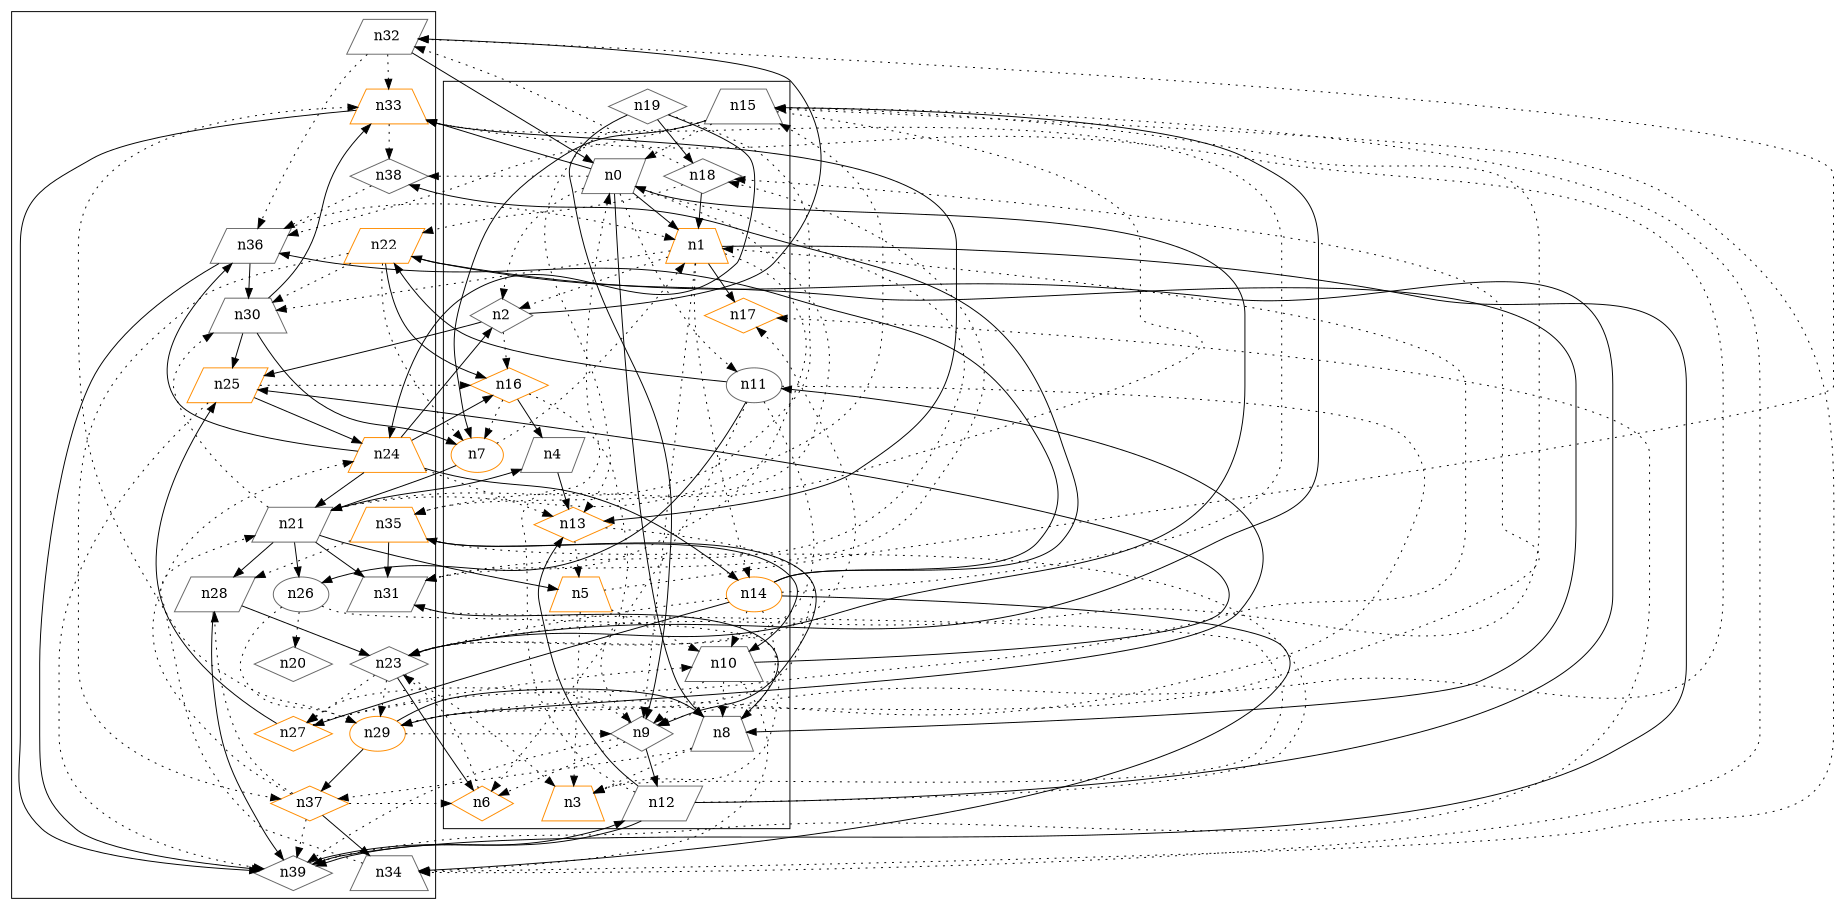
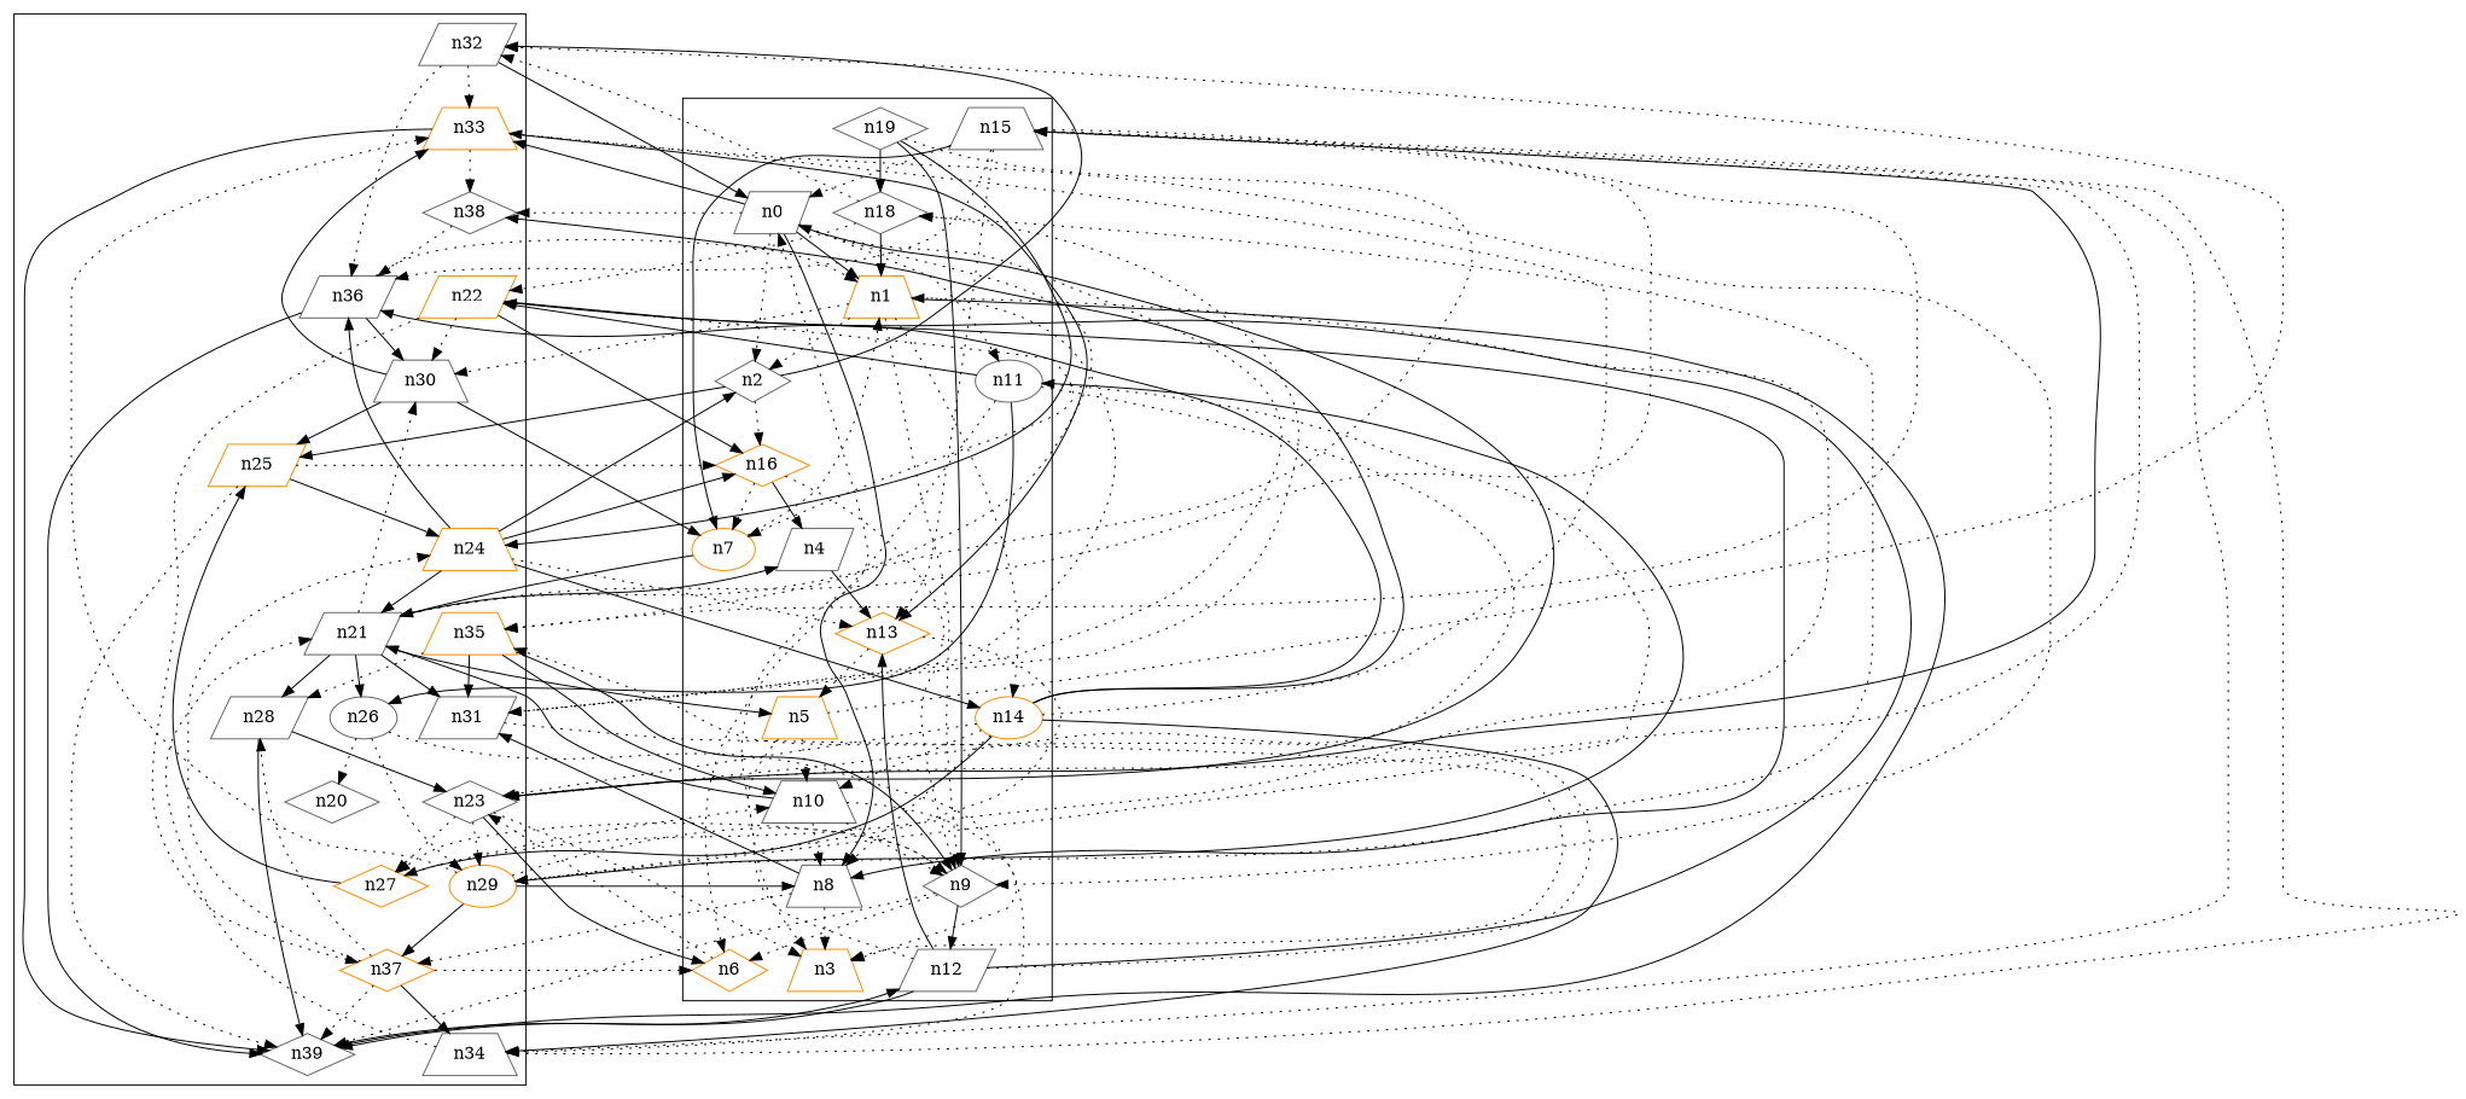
  digraph {
    node [color=gray40 shape=diamond]
    edge [style=dotted]
    n0 [shape=parallelogram]
    n1 [color=darkorange shape=trapezium]
    n2
    n3 [color=darkorange shape=trapezium]
    n4 [shape=parallelogram]
    n5 [color=darkorange shape=trapezium]
    n6 [color=darkorange]
    n7 [color=darkorange shape=ellipse]
    n8 [shape=trapezium]
    n9
    n10 [shape=trapezium]
    n11 [shape=ellipse]
    n12 [shape=parallelogram]
    n13 [color=darkorange]
    n14 [color=darkorange shape=ellipse]
    n15 [shape=trapezium]
    n16 [color=darkorange]
-   n17 [color=darkorange]
    n18
    n19
    n33 [color=darkorange shape=trapezium]
    n30 [shape=trapezium]
    n31 [shape=parallelogram]
    n39
    n25 [color=darkorange shape=parallelogram]
    n32 [shape=parallelogram]
    n23
    n21 [shape=parallelogram]
    n37 [color=darkorange]
    n27 [color=darkorange]
    n34 [shape=trapezium]
    n22 [color=darkorange shape=parallelogram]
    n26 [shape=ellipse]
    n29 [color=darkorange shape=ellipse]
    n35 [color=darkorange shape=trapezium]
    n36 [shape=parallelogram]
    n38
    n24 [color=darkorange shape=trapezium]
    n20
    n28 [shape=parallelogram]
    subgraph cluster_1 {
      n0
      n1
      n2
      n3
      n4
      n5
      n6
      n7
      n8
      n9
      n10
      n11
      n12
      n13
      n14
      n15
      n16
-     n17
      n18
      n19
    }
    subgraph cluster_2 {
      n33
      n30
      n31
      n39
      n25
      n32
      n23
      n21
      n37
      n27
      n34
      n22
      n26
      n29
      n35
      n36
      n38
      n24
      n20
      n28
    }
    n0 -> n1 [style=solid]
    n0 -> n2
    n0 -> n8 [style=solid]
    n0 -> n11
    n0 -> n33 [style=solid]
    n0 -> n31
    n0 -> n35
    n0 -> n38
    n1 -> n2
    n1 -> n9
    n1 -> n14
-   n1 -> n17 [style=solid]
    n1 -> n30
    n1 -> n31
    n1 -> n39 [style=solid]
    n2 -> n16
    n2 -> n25 [style=solid]
    n2 -> n32 [style=solid]
    n4 -> n13 [style=solid]
    n5 -> n3
    n5 -> n10
    n5 -> n32
    n6 -> n23
    n7 -> n1
    n7 -> n21 [style=solid]
    n8 -> n3
    n8 -> n31 [style=solid]
    n8 -> n37
    n9 -> n6
    n9 -> n12 [style=solid]
    n9 -> n39
    n9 -> n27
    n10 -> n8
    n10 -> n9
-   n10 -> n25 [style=solid]
+   n10 -> n21 [style=solid]
    n10 -> n34
    n11 -> n6
    n11 -> n23
    n11 -> n22 [style=solid]
    n11 -> n26 [style=solid]
    n11 -> n29
    n12 -> n0
    n12 -> n13 [style=solid]
    n12 -> n39 [style=solid]
    n12 -> n22 [style=solid]
    n12 -> n35
    n13 -> n5
    n13 -> n29
    n14 -> n8
    n14 -> n10
    n14 -> n33
    n14 -> n23
    n14 -> n27 [style=solid]
    n14 -> n34 [style=solid]
    n14 -> n36 [style=solid]
    n14 -> n38 [style=solid]
    n15 -> n0
    n15 -> n7 [style=solid]
    n15 -> n13
    n15 -> n23 [style=solid]
    n15 -> n34
    n15 -> n35
    n15 -> n36
    n16 -> n4 [style=solid]
    n16 -> n7
    n16 -> n9
    n18 -> n1 [style=solid]
    n18 -> n32
    n18 -> n22
    n19 -> n9 [style=solid]
    n19 -> n18 [style=solid]
    n19 -> n21
    n19 -> n24 [style=solid]
    n33 -> n9
    n33 -> n13 [style=solid]
    n33 -> n39 [style=solid]
    n33 -> n38
    n30 -> n7 [style=solid]
    n30 -> n33 [style=solid]
    n30 -> n25 [style=solid]
    n31 -> n3
    n31 -> n18
    n39 -> n12 [style=solid]
-   n39 -> n17
    n25 -> n16
    n25 -> n39
    n25 -> n24 [style=solid]
    n32 -> n0 [style=solid]
    n32 -> n33
    n32 -> n36
    n23 -> n0 [style=solid]
    n23 -> n3
    n23 -> n6 [style=solid]
    n23 -> n15
-   n23 -> n17
    n23 -> n27
    n23 -> n29
    n21 -> n4 [style=solid]
    n21 -> n5 [style=solid]
    n21 -> n15
    n21 -> n30
    n21 -> n31 [style=solid]
    n21 -> n26 [style=solid]
    n21 -> n28 [style=solid]
    n37 -> n6
    n37 -> n39
    n37 -> n34 [style=solid]
    n37 -> n24
    n37 -> n28
    n27 -> n1
    n27 -> n10
    n27 -> n25 [style=solid]
    n34 -> n15
    n34 -> n21
    n22 -> n7
    n22 -> n8 [style=solid]
    n22 -> n16 [style=solid]
    n22 -> n30
    n22 -> n37
    n26 -> n3
    n26 -> n29
    n26 -> n20
    n29 -> n8 [style=solid]
    n29 -> n9
    n29 -> n11 [style=solid]
    n29 -> n18
    n29 -> n33
    n29 -> n37 [style=solid]
    n35 -> n9 [style=solid]
    n35 -> n10 [style=solid]
    n35 -> n31 [style=solid]
    n35 -> n28
    n36 -> n1
    n36 -> n30 [style=solid]
    n36 -> n39 [style=solid]
    n38 -> n36
    n24 -> n2 [style=solid]
    n24 -> n13
    n24 -> n14 [style=solid]
    n24 -> n16 [style=solid]
    n24 -> n21 [style=solid]
    n24 -> n36 [style=solid]
    n28 -> n39 [style=solid]
    n28 -> n23 [style=solid]
  }
